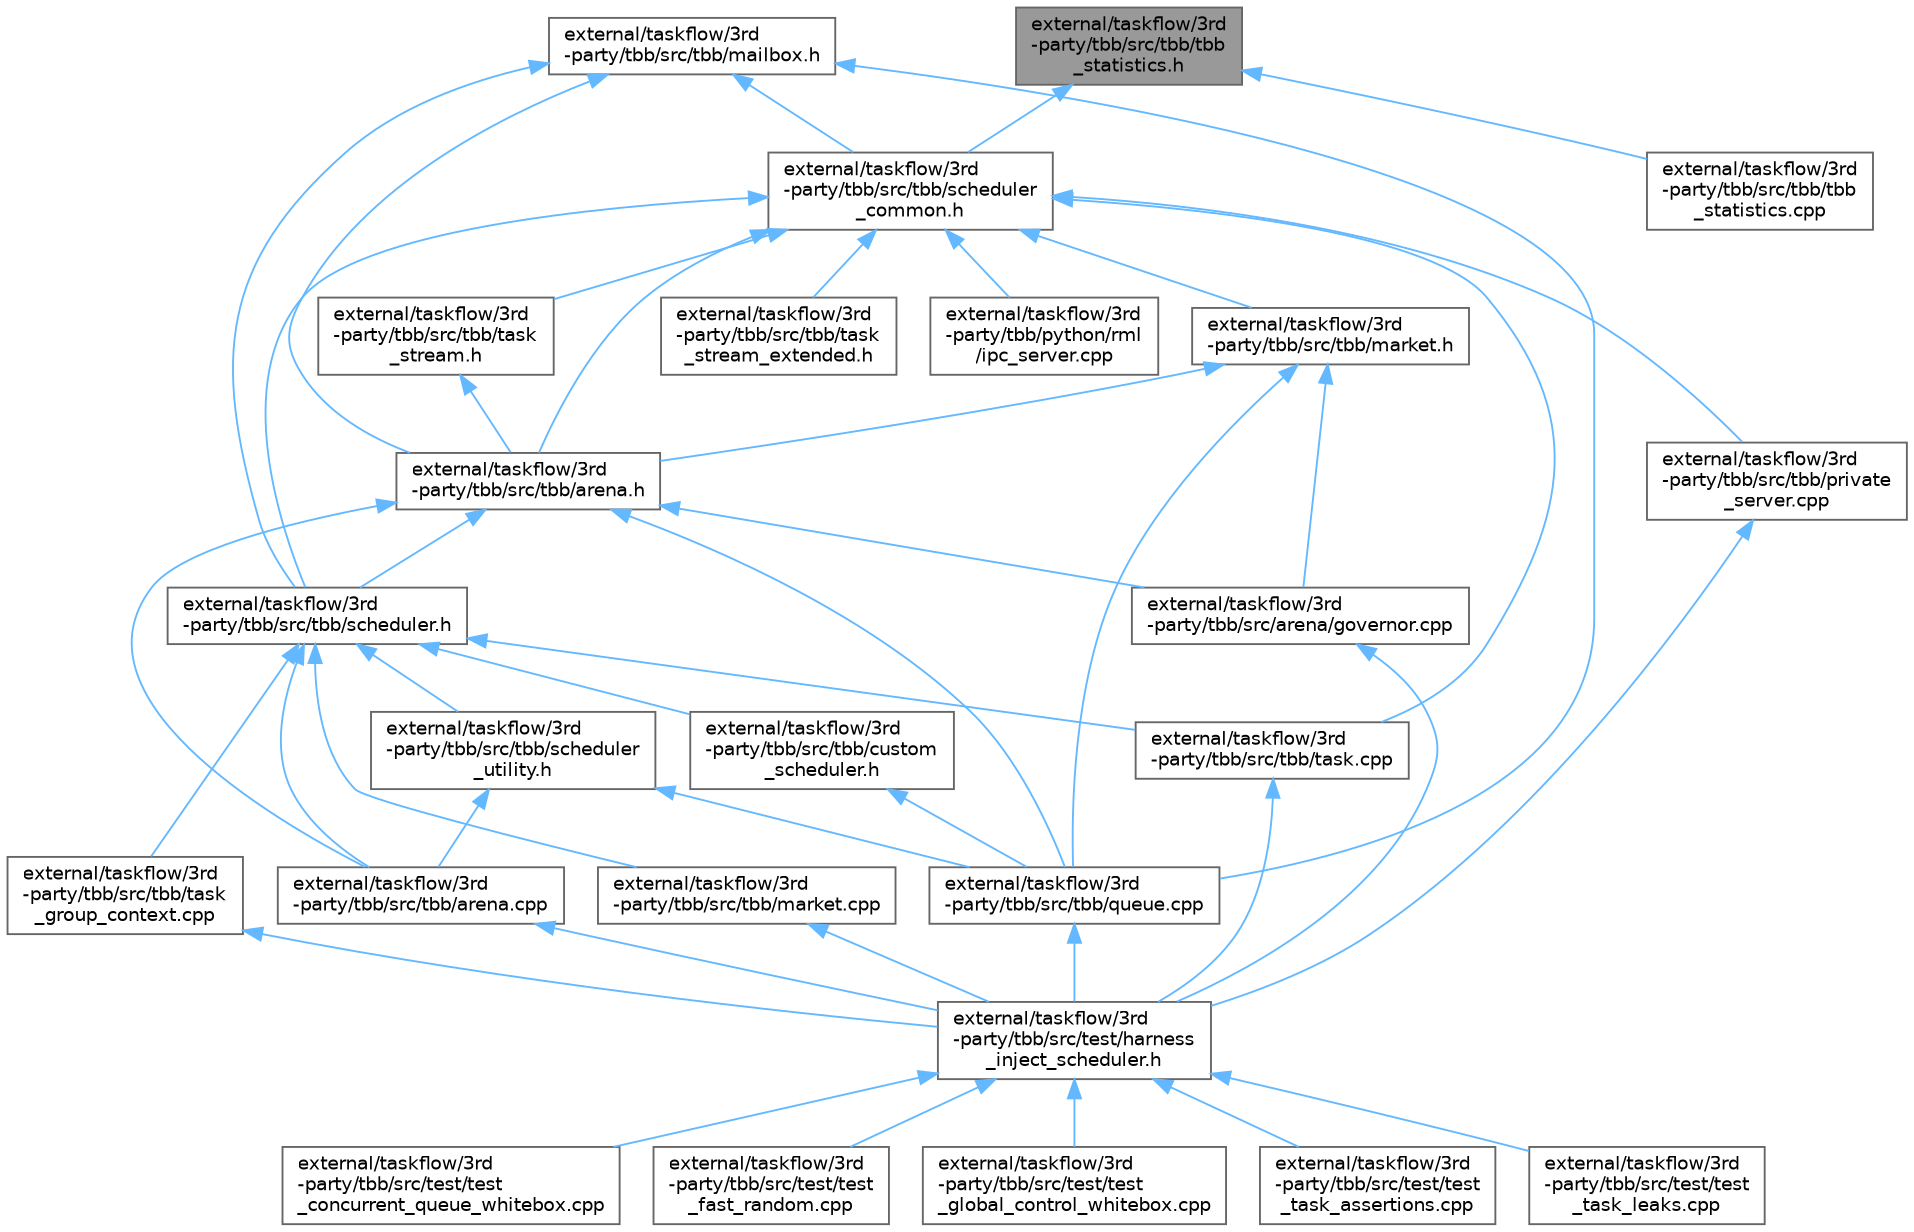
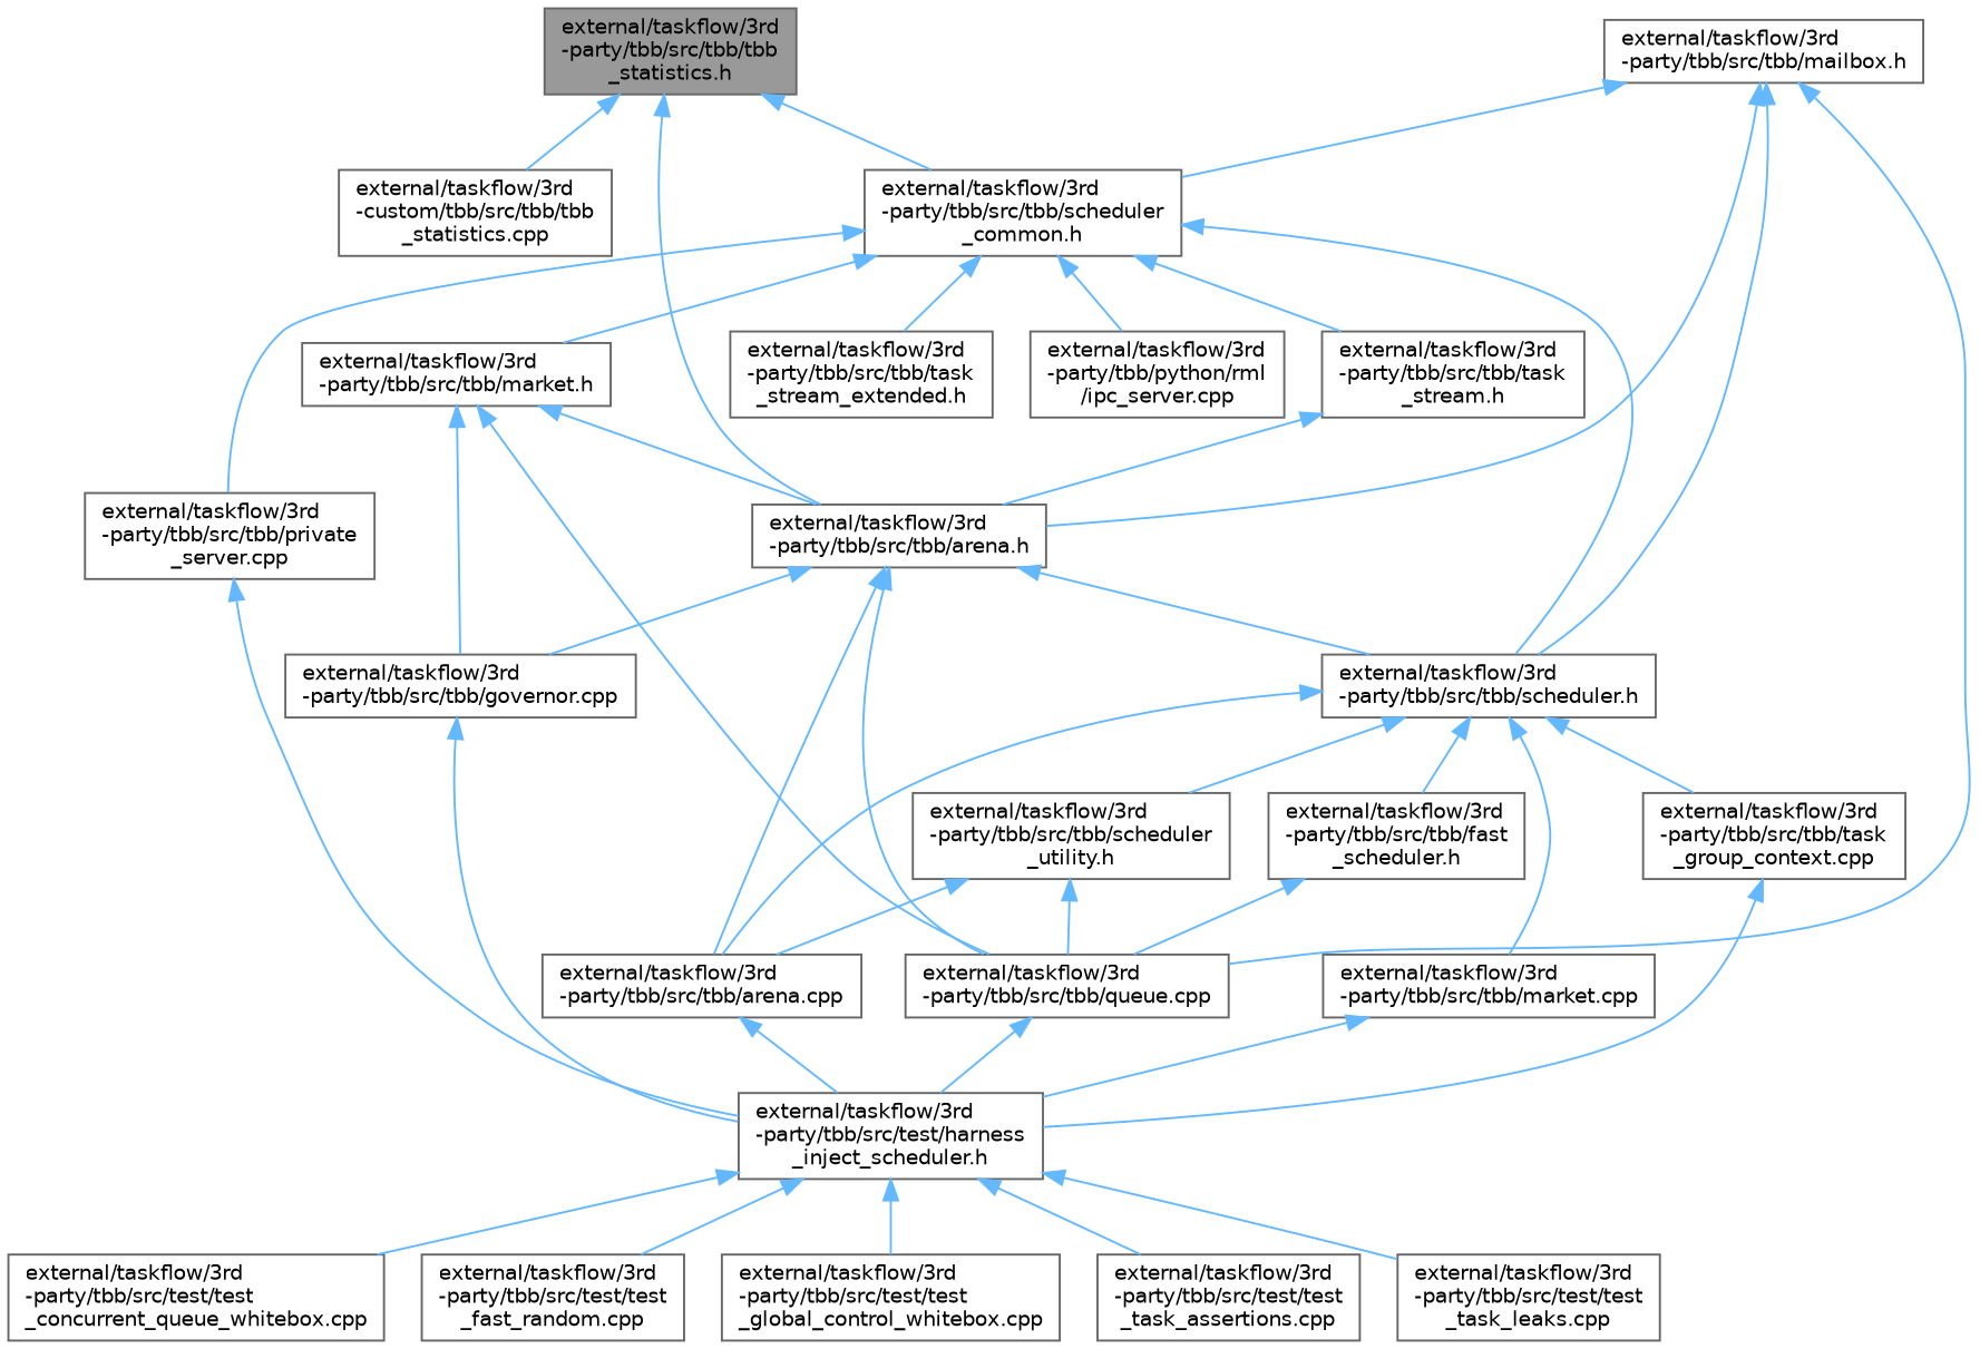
  digraph {
    node [color=grey40 fillcolor=white fontname=Helvetica fontsize=10 shape=box style=filled]
    edge [color=steelblue1 dir=back fontname=Helvetica fontsize=10 labelfontname=Helvetica labelfontsize=10 style=solid]
    n1 [color=gray40 fillcolor=grey60 fontcolor=black height=0.2 label="external/taskflow/3rd\l-party/tbb/src/tbb/tbb\l_statistics.h" width=0.4]
    n2 [height=0.2 label="external/taskflow/3rd\l-party/tbb/src/tbb/scheduler\l_common.h" width=0.4]
-   n3 [height=0.2 label="external/taskflow/3rd\l-party/tbb/src/tbb/tbb\l_statistics.cpp" width=0.4]
+   n3 [height=0.2 label="external/taskflow/3rd\l-custom/tbb/src/tbb/tbb\l_statistics.cpp" width=0.4]
    n4 [height=0.2 label="external/taskflow/3rd\l-party/tbb/python/rml\l/ipc_server.cpp" width=0.4]
    n5 [height=0.2 label="external/taskflow/3rd\l-party/tbb/src/tbb/arena.h" width=0.4]
    n6 [height=0.2 label="external/taskflow/3rd\l-party/tbb/src/tbb/scheduler.h" width=0.4]
-   n7 [height=0.2 label="external/taskflow/3rd\l-party/tbb/src/tbb/task.cpp" width=0.4]
    n8 [height=0.2 label="external/taskflow/3rd\l-party/tbb/src/tbb/market.h" width=0.4]
    n9 [height=0.2 label="external/taskflow/3rd\l-party/tbb/src/tbb/private\l_server.cpp" width=0.4]
    n10 [height=0.2 label="external/taskflow/3rd\l-party/tbb/src/tbb/task\l_stream.h" width=0.4]
    n11 [height=0.2 label="external/taskflow/3rd\l-party/tbb/src/tbb/task\l_stream_extended.h" width=0.4]
    n12 [height=0.2 label="external/taskflow/3rd\l-party/tbb/src/tbb/arena.cpp" width=0.4]
-   n13 [height=0.2 label="external/taskflow/3rd\l-party/tbb/src/arena/governor.cpp" width=0.4]
+   n13 [height=0.2 label="external/taskflow/3rd\l-party/tbb/src/tbb/governor.cpp" width=0.4]
    n14 [height=0.2 label="external/taskflow/3rd\l-party/tbb/src/tbb/queue.cpp" width=0.4]
-   n15 [height=0.2 label="external/taskflow/3rd\l-party/tbb/src/tbb/custom\l_scheduler.h" width=0.4]
+   n15 [height=0.2 label="external/taskflow/3rd\l-party/tbb/src/tbb/fast\l_scheduler.h" width=0.4]
    n16 [height=0.2 label="external/taskflow/3rd\l-party/tbb/src/tbb/market.cpp" width=0.4]
    n17 [height=0.2 label="external/taskflow/3rd\l-party/tbb/src/tbb/scheduler\l_utility.h" width=0.4]
    n18 [height=0.2 label="external/taskflow/3rd\l-party/tbb/src/tbb/task\l_group_context.cpp" width=0.4]
    n19 [height=0.2 label="external/taskflow/3rd\l-party/tbb/src/test/harness\l_inject_scheduler.h" width=0.4]
    n20 [height=0.2 label="external/taskflow/3rd\l-party/tbb/src/tbb/mailbox.h" width=0.4]
    n21 [height=0.2 label="external/taskflow/3rd\l-party/tbb/src/test/test\l_concurrent_queue_whitebox.cpp" width=0.4]
    n22 [height=0.2 label="external/taskflow/3rd\l-party/tbb/src/test/test\l_fast_random.cpp" width=0.4]
    n23 [height=0.2 label="external/taskflow/3rd\l-party/tbb/src/test/test\l_global_control_whitebox.cpp" width=0.4]
    n24 [height=0.2 label="external/taskflow/3rd\l-party/tbb/src/test/test\l_task_assertions.cpp" width=0.4]
    n25 [height=0.2 label="external/taskflow/3rd\l-party/tbb/src/test/test\l_task_leaks.cpp" width=0.4]
    n1 -> n2
    n1 -> n3
    n2 -> n4
-   n2 -> n5
+   n1 -> n5
    n2 -> n6
-   n2 -> n7
    n2 -> n8
    n2 -> n9
    n2 -> n10
    n2 -> n11
    n5 -> n6
    n5 -> n12
    n5 -> n13
    n5 -> n14
-   n6 -> n7
    n6 -> n12
    n6 -> n15
    n6 -> n16
    n6 -> n17
    n6 -> n18
-   n7 -> n19
    n8 -> n5
    n8 -> n13
    n8 -> n14
    n9 -> n19
    n10 -> n5
    n12 -> n19
    n13 -> n19
    n14 -> n19
    n15 -> n14
    n16 -> n19
    n17 -> n12
    n17 -> n14
    n18 -> n19
    n19 -> n21
    n19 -> n22
    n19 -> n23
    n19 -> n24
    n19 -> n25
    n20 -> n2
    n20 -> n5
    n20 -> n6
    n20 -> n14
  }
